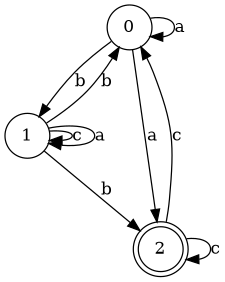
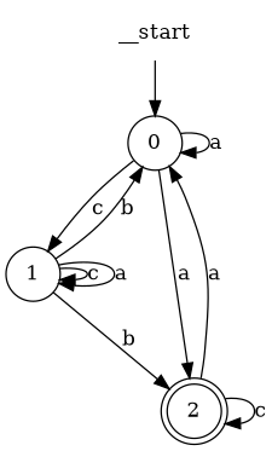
  digraph {
    node [shape=circle]
+   __start [shape=none]
    n2 [label=0]
    n3 [label=1]
    n4 [label=2 shape=doublecircle]
+   __start -> n2
    n2 -> n2 [label=a]
-   n2 -> n3 [label=b]
+   n2 -> n3 [label=c]
    n2 -> n4 [label=a]
    n3 -> n2 [label=b]
    n3 -> n3 [label=c]
    n3 -> n3 [label=a]
    n3 -> n4 [label=b]
-   n4 -> n2 [label=c]
+   n4 -> n2 [label=a]
    n4 -> n4 [label=c]
  }
